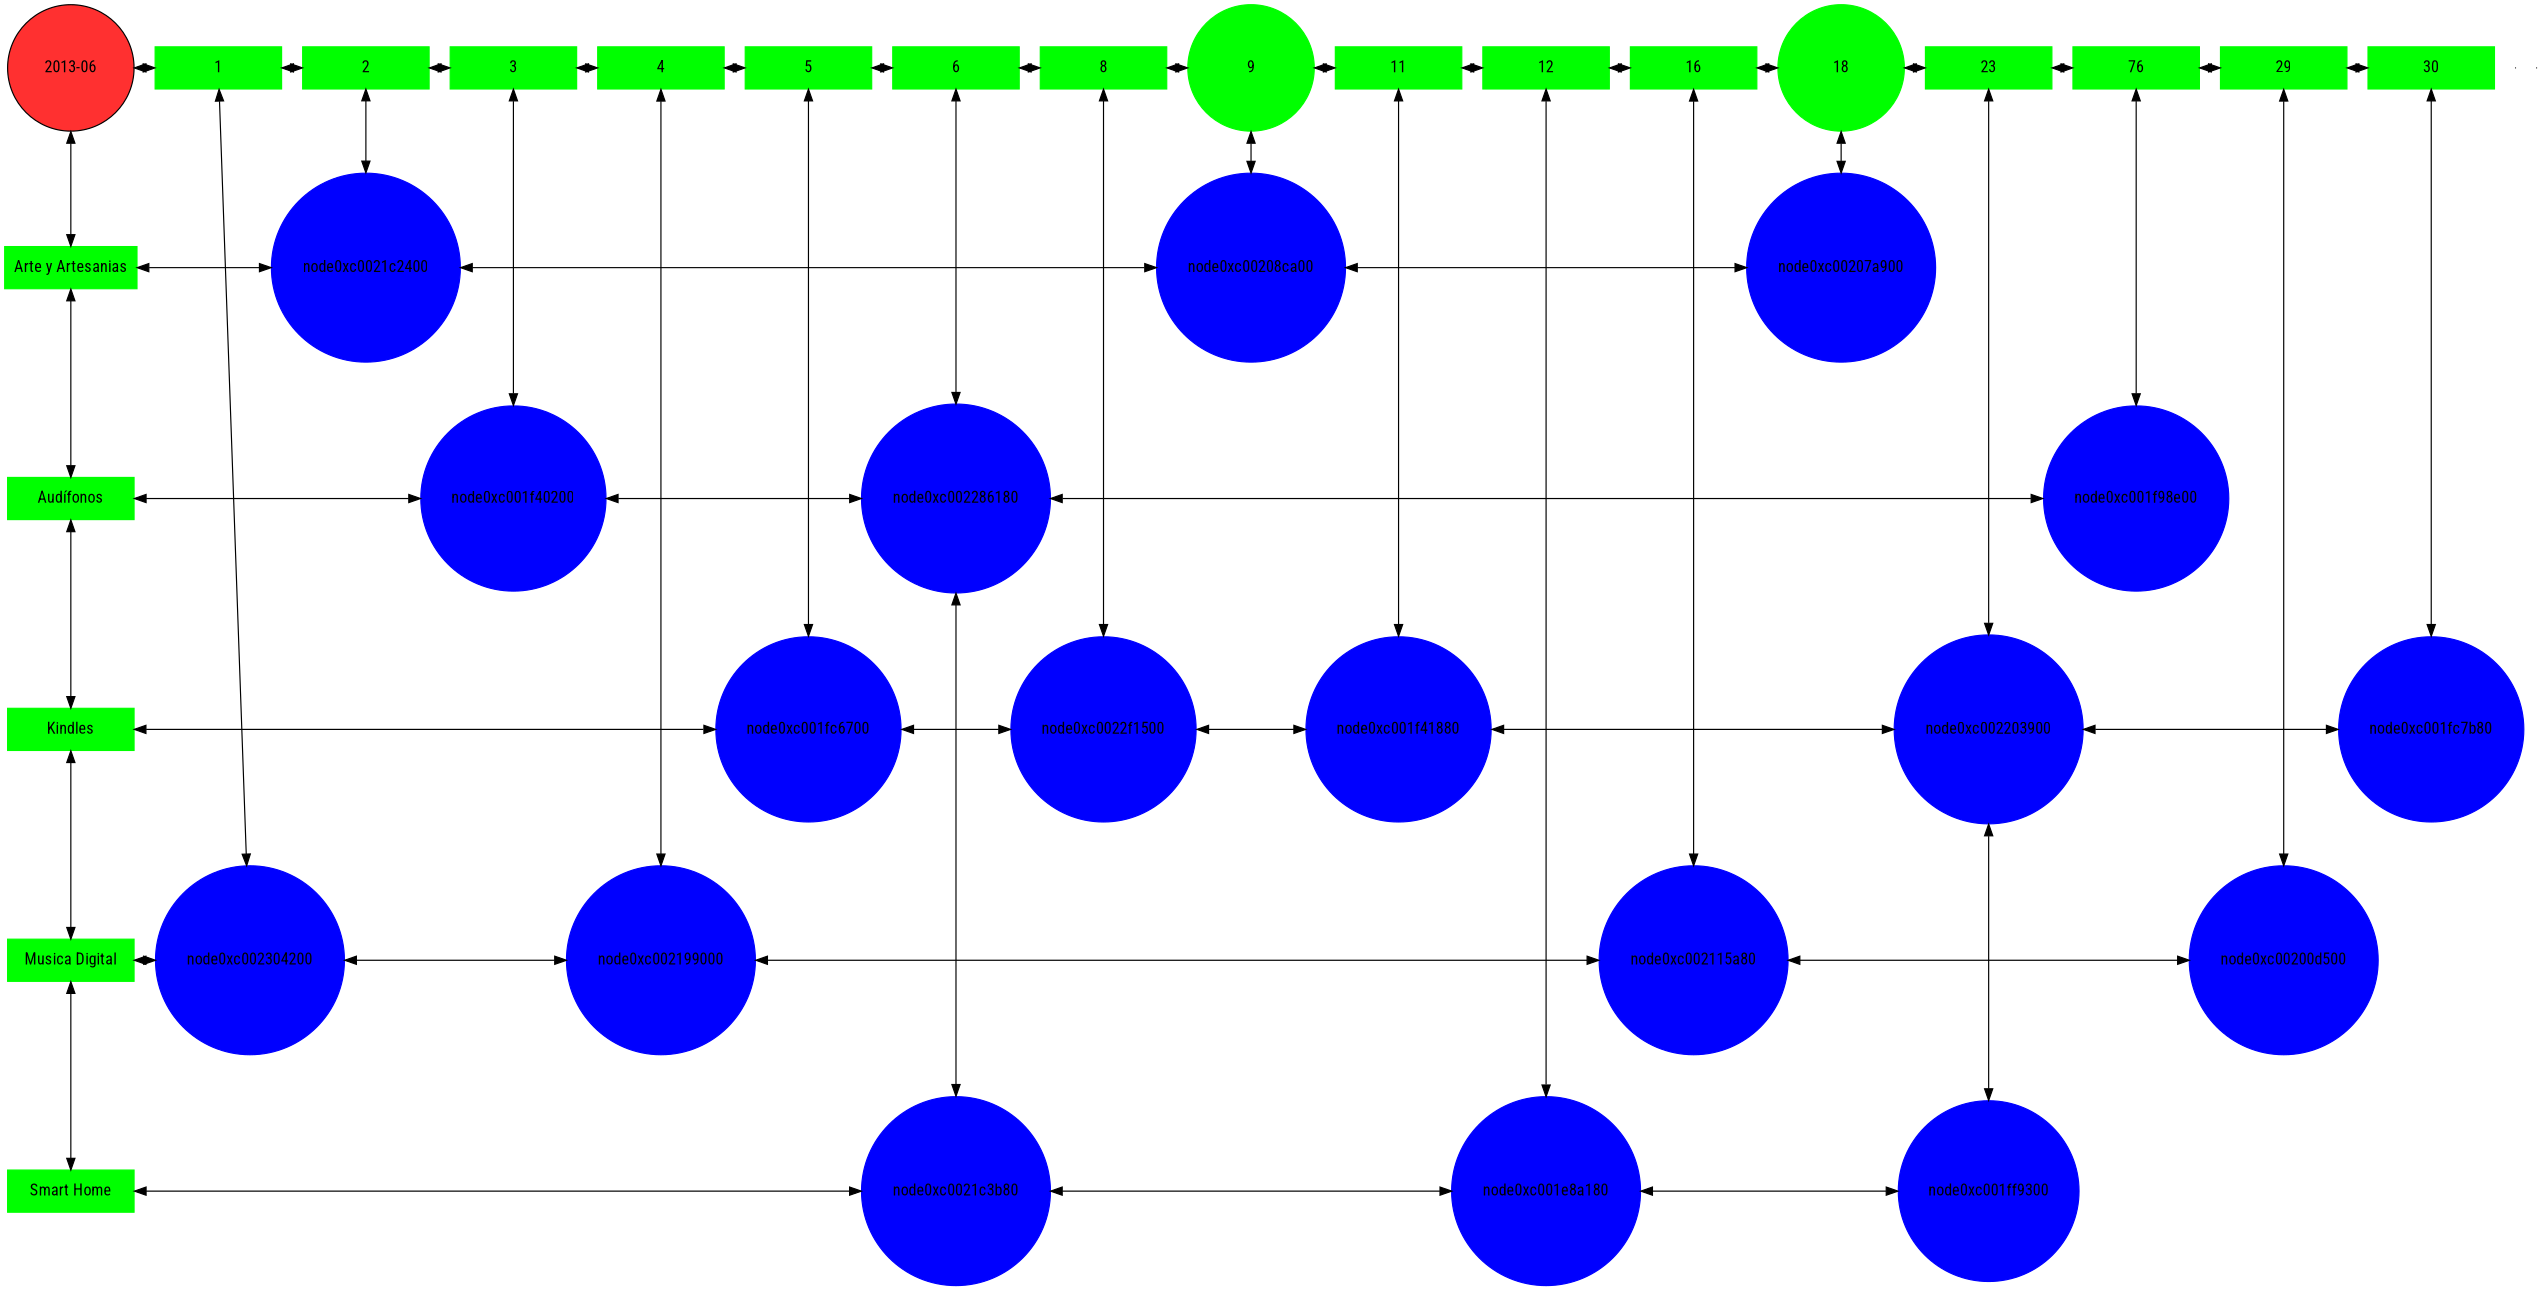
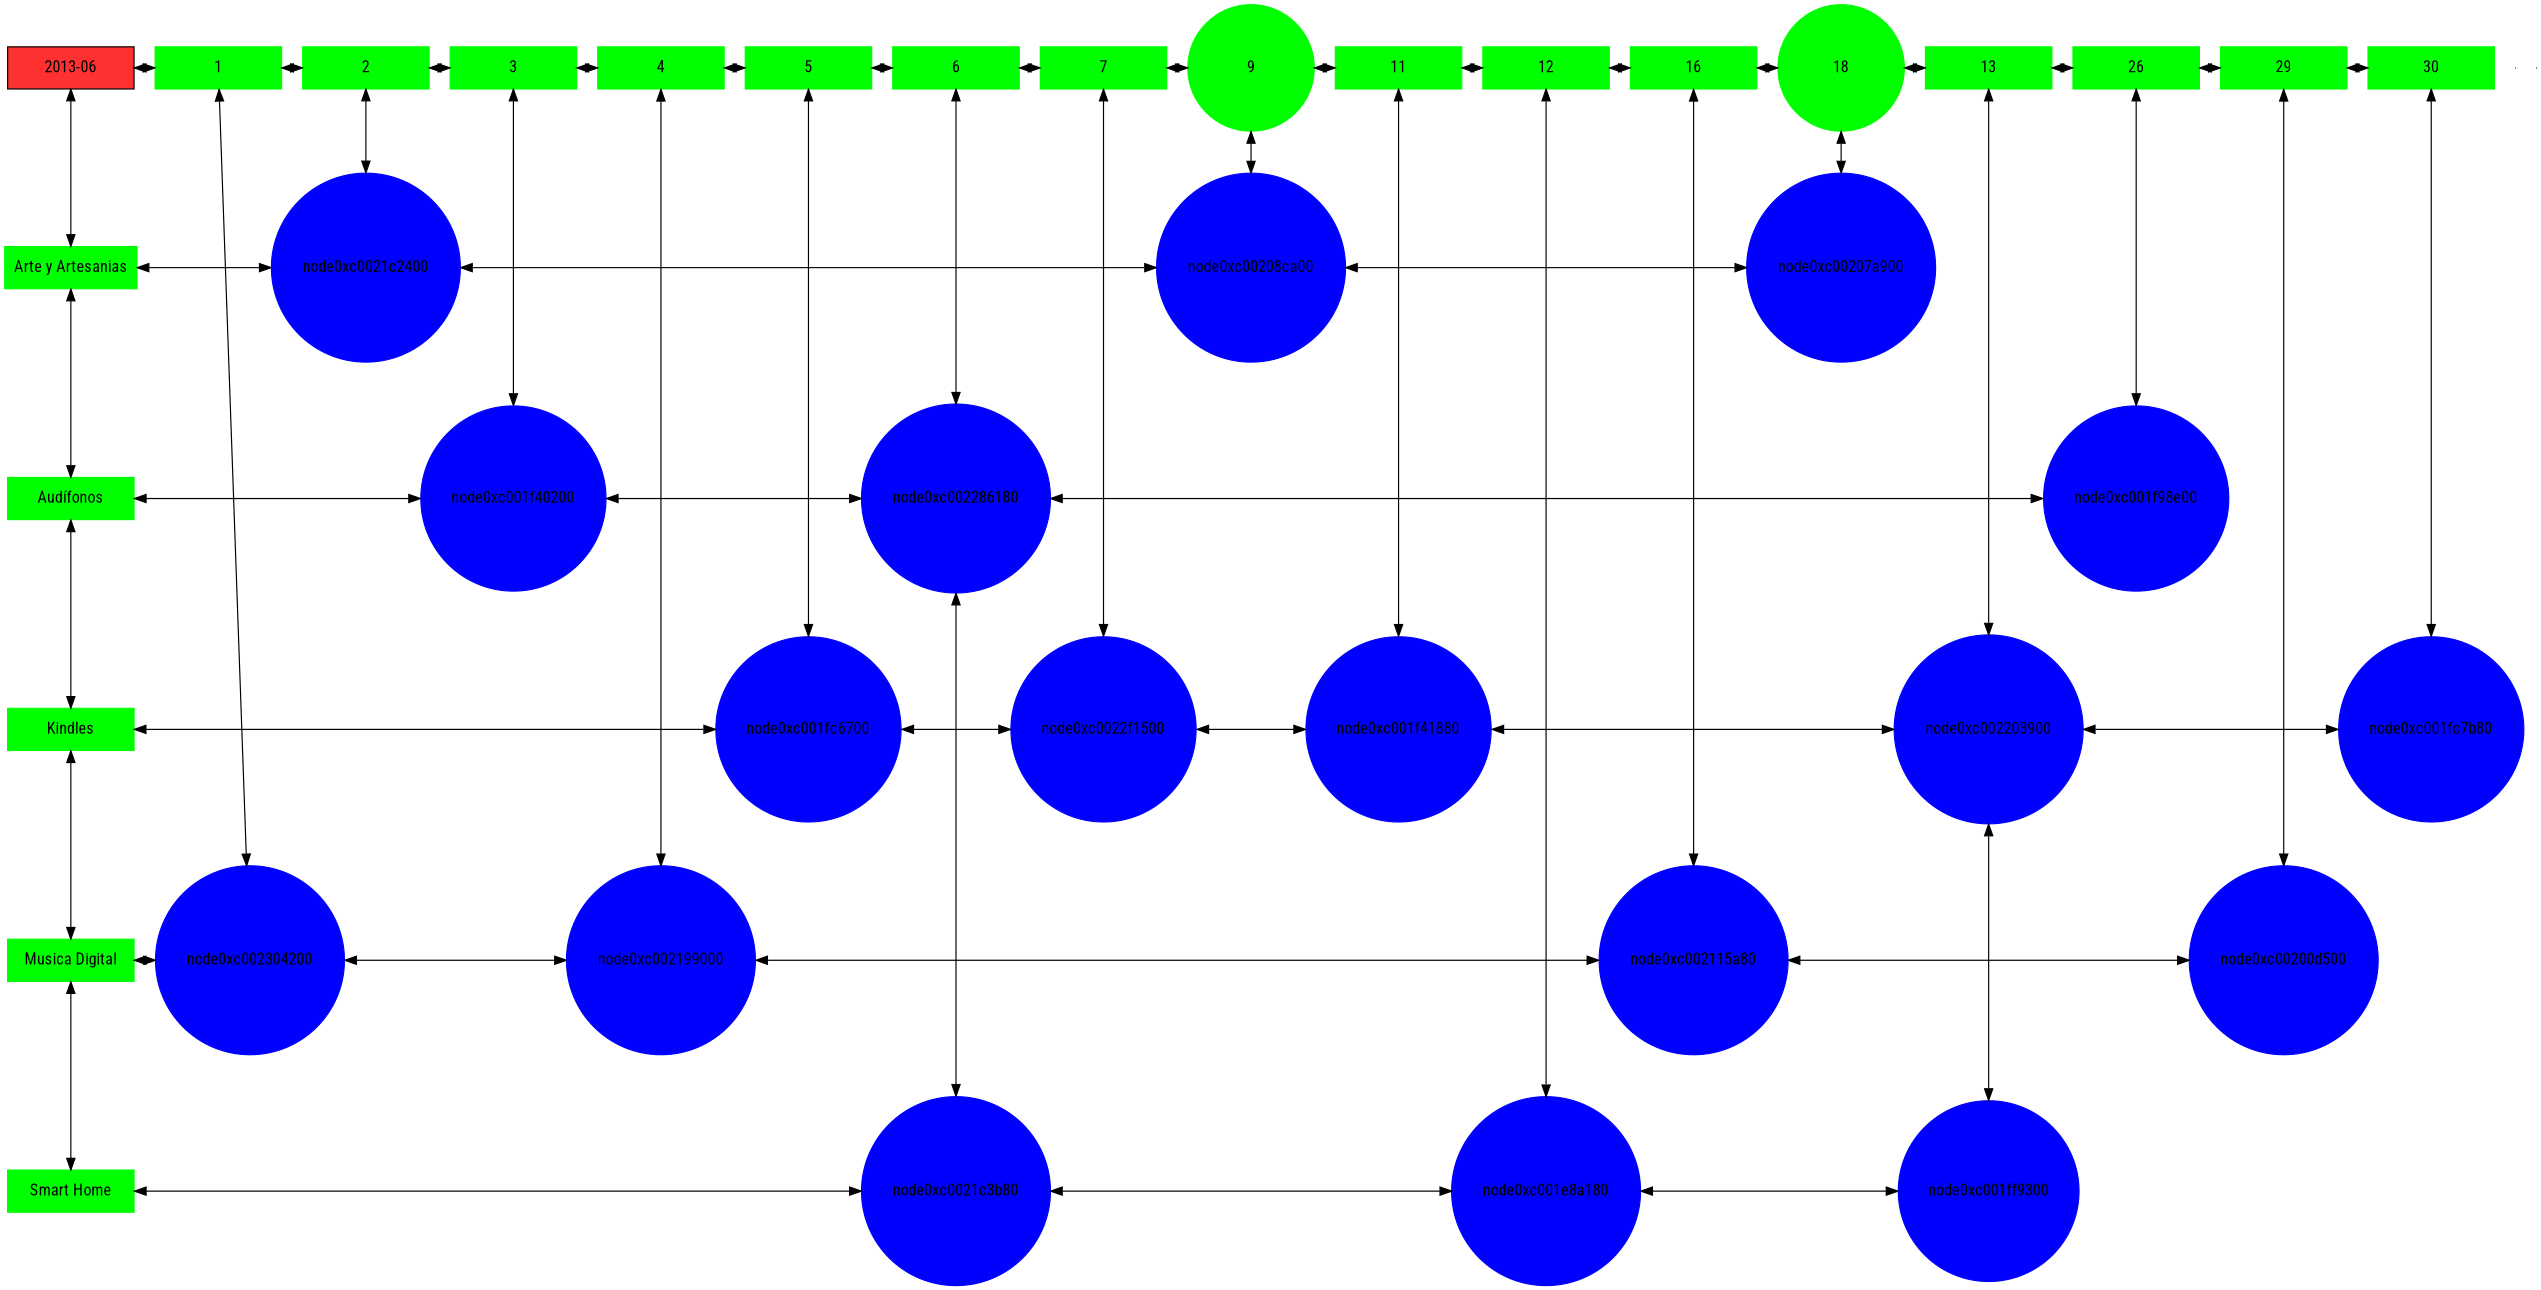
  digraph {
    fontname="Roboto Condensed"
    node [fontname="Roboto Condensed" group=1 shape=box style=filled color=green]
    edge [dir=both fontname="Roboto Condensed"]
-   n1 [fillcolor=firebrick1 label="2013-06" shape=circle width=1.5 color=""]
+   n1 [fillcolor=firebrick1 label="2013-06" width=1.5 color=""]
    n2 [label=1 width=1.5]
    n3 [group=2 label=2 width=1.5]
    n4 [group=3 label=3 width=1.5]
    n5 [group=4 label=4 width=1.5]
    n6 [group=5 label=5 width=1.5]
    n7 [group=6 label=6 width=1.5]
-   n8 [group=7 label=8 width=1.5]
+   n8 [group=7 label=7 width=1.5]
    node0xc0021c2400 [color=blue group=2 shape=circle width=0.5]
    node0xc00208ca00 [color=blue group=9 shape=circle width=0.5]
    n11 [group=9 label=9 shape=circle width=1.5]
    n12 [group=11 label=11 width=1.5]
    n13 [group=12 label=12 width=1.5]
    n14 [group=16 label=16 width=1.5]
    n15 [group=18 label=18 shape=circle width=1.5]
-   n16 [group=23 label=23 width=1.5]
-   n17 [group=26 label=76 width=1.5]
+   n16 [group=23 label=13 width=1.5]
+   n17 [group=26 label=26 width=1.5]
    n18 [group=29 label=29 width=1.5]
    n19 [group=30 label=30 width=1.5]
    n20 [label="Arte y Artesanias" width=1.5]
    node0xc00207a900 [color=blue group=18 shape=circle width=0.5]
    n22 [label="Audífonos" width=1.5]
    node0xc001f40200 [color=blue group=3 shape=circle width=0.5]
    node0xc002286180 [color=blue group=6 shape=circle width=0.5]
    node0xc001f98e00 [color=blue group=26 shape=circle width=0.5]
    n26 [label=Kindles width=1.5]
    node0xc001fc6700 [color=blue group=5 shape=circle width=0.5]
    node0xc0022f1500 [color=blue group=7 shape=circle width=0.5]
    node0xc001f41880 [color=blue group=11 shape=circle width=0.5]
    node0xc002203900 [color=blue group=23 shape=circle width=0.5]
    node0xc001fc7b80 [color=blue group=30 shape=circle width=0.5]
    n32 [label="Musica Digital" width=1.5]
    node0xc002304200 [color=blue shape=circle width=0.5]
    node0xc002199000 [color=blue group=4 shape=circle width=0.5]
    node0xc002115a80 [color=blue group=16 shape=circle width=0.5]
    node0xc00200d500 [color=blue group=29 shape=circle width=0.5]
    n37 [label="Smart Home" width=1.5]
    node0xc0021c3b80 [color=blue group=6 shape=circle width=0.5]
    node0xc001e8a180 [color=blue group=12 shape=circle width=0.5]
    node0xc001ff9300 [color=blue group=23 shape=circle width=0.5]
    e0 [shape=point width=0 group="" style="" color=""]
    e1 [shape=point width=0 group="" style="" color=""]
    subgraph sub_1 {
      rank=same
      n1
      n2
    }
    subgraph sub_2 {
      rank=same
      n2
      n3
    }
    subgraph sub_3 {
      rank=same
      n3
      n4
    }
    subgraph sub_4 {
      rank=same
      n4
      n5
    }
    subgraph sub_5 {
      rank=same
      n5
      n6
    }
    subgraph sub_6 {
      rank=same
      n6
      n7
    }
    subgraph sub_7 {
      rank=same
      n7
      n8
    }
    subgraph sub_8 {
      rank=same
      node0xc0021c2400
      node0xc00208ca00
    }
    subgraph sub_9 {
      rank=same
      n8
      n11
    }
    subgraph sub_10 {
      rank=same
      n11
      n12
    }
    subgraph sub_11 {
      rank=same
      n12
      n13
    }
    subgraph sub_12 {
      rank=same
      n13
      n14
    }
    subgraph sub_13 {
      rank=same
      n14
      n15
    }
    subgraph sub_14 {
      rank=same
      n15
      n16
    }
    subgraph sub_15 {
      rank=same
      n16
      n17
    }
    subgraph sub_16 {
      rank=same
      n17
      n18
    }
    subgraph sub_17 {
      rank=same
      n18
      n19
    }
    subgraph sub_18 {
      rank=same
      node0xc0021c2400
      n20
    }
    subgraph sub_19 {
      rank=same
      node0xc00208ca00
      node0xc00207a900
    }
    subgraph sub_20 {
      rank=same
      n22
      node0xc001f40200
    }
    subgraph sub_21 {
      rank=same
      node0xc001f40200
      node0xc002286180
    }
    subgraph sub_22 {
      rank=same
      node0xc002286180
      node0xc001f98e00
    }
    subgraph sub_23 {
      rank=same
      n26
      node0xc001fc6700
    }
    subgraph sub_24 {
      rank=same
      node0xc001fc6700
      node0xc0022f1500
    }
    subgraph sub_25 {
      rank=same
      node0xc0022f1500
      node0xc001f41880
    }
    subgraph sub_26 {
      rank=same
      node0xc001f41880
      node0xc002203900
    }
    subgraph sub_27 {
      rank=same
      node0xc002203900
      node0xc001fc7b80
    }
    subgraph sub_28 {
      rank=same
      n32
      node0xc002304200
    }
    subgraph sub_29 {
      rank=same
      node0xc002304200
      node0xc002199000
    }
    subgraph sub_30 {
      rank=same
      node0xc002199000
      node0xc002115a80
    }
    subgraph sub_31 {
      rank=same
      node0xc002115a80
      node0xc00200d500
    }
    subgraph sub_32 {
      rank=same
      n37
      node0xc0021c3b80
    }
    subgraph sub_33 {
      rank=same
      node0xc0021c3b80
      node0xc001e8a180
    }
    subgraph sub_34 {
      rank=same
      node0xc001e8a180
      node0xc001ff9300
    }
    n1 -> n2
    n1 -> n20
    n2 -> n3
    n2 -> node0xc002304200
    n3 -> n4
    n3 -> node0xc0021c2400
    n4 -> n5
    n4 -> node0xc001f40200
    n5 -> n6
    n5 -> node0xc002199000
    n6 -> n7
    n6 -> node0xc001fc6700
    n7 -> n8
    n7 -> node0xc002286180
    n8 -> n11
    n8 -> node0xc0022f1500
    node0xc0021c2400 -> node0xc00208ca00
    node0xc00208ca00 -> node0xc00207a900
    n11 -> node0xc00208ca00
    n11 -> n12
    n12 -> n13
    n12 -> node0xc001f41880
    n13 -> n14
    n13 -> node0xc001e8a180
    n14 -> n15
    n14 -> node0xc002115a80
    n15 -> n16
    n15 -> node0xc00207a900
    n16 -> n17
    n16 -> node0xc002203900
    n17 -> n18
    n17 -> node0xc001f98e00
    n18 -> n19
    n18 -> node0xc00200d500
    n19 -> node0xc001fc7b80
    n20 -> node0xc0021c2400
    n20 -> n22
    n22 -> node0xc001f40200
    n22 -> n26
    node0xc001f40200 -> node0xc002286180
    node0xc002286180 -> node0xc001f98e00
    node0xc002286180 -> node0xc0021c3b80
    n26 -> node0xc001fc6700
    n26 -> n32
    node0xc001fc6700 -> node0xc0022f1500
    node0xc0022f1500 -> node0xc001f41880
    node0xc001f41880 -> node0xc002203900
    node0xc002203900 -> node0xc001fc7b80
    node0xc002203900 -> node0xc001ff9300
    n32 -> node0xc002304200
    n32 -> n37
    node0xc002304200 -> node0xc002199000
    node0xc002199000 -> node0xc002115a80
    node0xc002115a80 -> node0xc00200d500
    n37 -> node0xc0021c3b80
    node0xc0021c3b80 -> node0xc001e8a180
    node0xc001e8a180 -> node0xc001ff9300
  }
